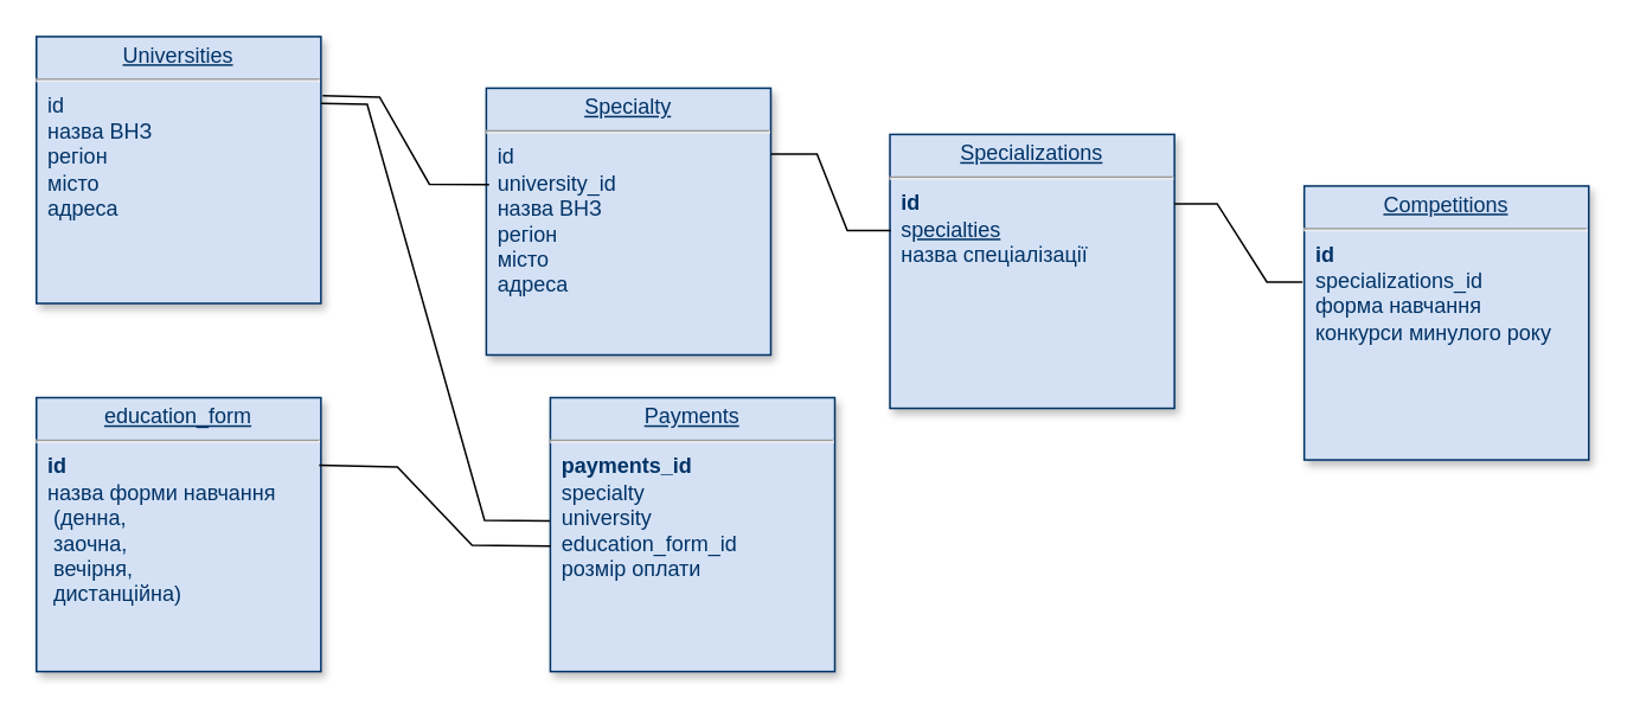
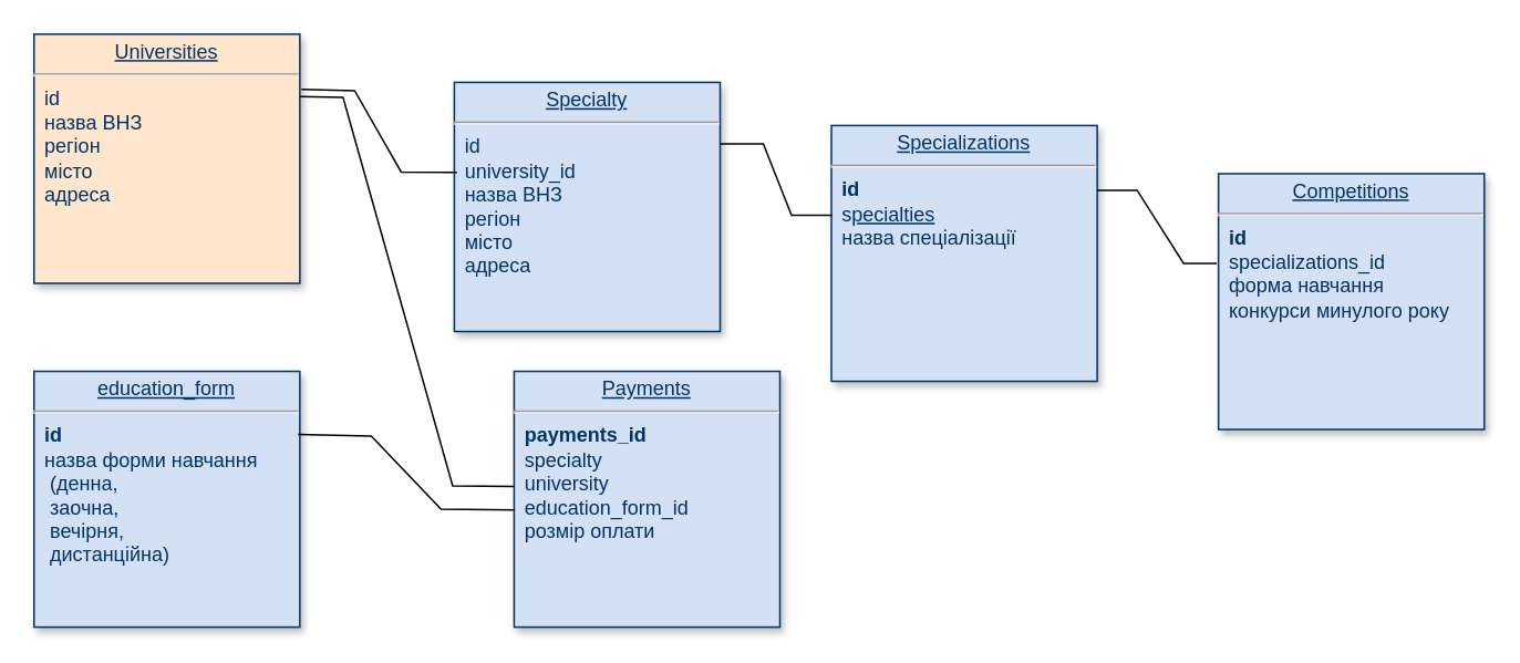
  <mxCell id="0" />
  <mxCell id="1" parent="0" />
- <mxCell id="2" value="&lt;p style=&quot;margin: 0px; margin-top: 4px; text-align: center; text-decoration: underline;&quot;&gt;Universities&lt;/p&gt;&lt;hr&gt;&lt;span style=&quot;background-color: initial;&quot;&gt;&amp;nbsp;&amp;nbsp;&lt;/span&gt;id&lt;b&gt;&lt;br&gt;&lt;/b&gt;&lt;span style=&quot;background-color: initial;&quot;&gt;&amp;nbsp; назва ВНЗ&lt;/span&gt;&lt;br&gt;&lt;span style=&quot;background-color: initial;&quot;&gt;&amp;nbsp; регіон&lt;/span&gt;&lt;br&gt;&lt;span style=&quot;background-color: initial;&quot;&gt;&amp;nbsp; місто&lt;/span&gt;&lt;br&gt;&lt;div style=&quot;&quot;&gt;&lt;span style=&quot;background-color: initial;&quot;&gt;&amp;nbsp; адреса&lt;br&gt;&lt;/span&gt;&lt;/div&gt;" style="verticalAlign=top;align=left;overflow=fill;fontSize=12;fontFamily=Helvetica;html=1;strokeColor=#003366;shadow=1;fillColor=#D4E1F5;fontColor=#003366" parent="1" vertex="1"><mxGeometry x="20" y="20" width="160" height="150" as="geometry" /></mxCell>
+ <mxCell id="2" value="&lt;p style=&quot;margin: 0px; margin-top: 4px; text-align: center; text-decoration: underline;&quot;&gt;Universities&lt;/p&gt;&lt;hr&gt;&lt;span style=&quot;background-color: initial;&quot;&gt;&amp;nbsp;&amp;nbsp;&lt;/span&gt;id&lt;b&gt;&lt;br&gt;&lt;/b&gt;&lt;span style=&quot;background-color: initial;&quot;&gt;&amp;nbsp; назва ВНЗ&lt;/span&gt;&lt;br&gt;&lt;span style=&quot;background-color: initial;&quot;&gt;&amp;nbsp; регіон&lt;/span&gt;&lt;br&gt;&lt;span style=&quot;background-color: initial;&quot;&gt;&amp;nbsp; місто&lt;/span&gt;&lt;br&gt;&lt;div style=&quot;&quot;&gt;&lt;span style=&quot;background-color: initial;&quot;&gt;&amp;nbsp; адреса&lt;br&gt;&lt;/span&gt;&lt;/div&gt;" style="verticalAlign=top;align=left;overflow=fill;fontSize=12;fontFamily=Helvetica;html=1;strokeColor=#003366;shadow=1;fillColor=#ffe6cc;fontColor=#003366;" parent="1" vertex="1"><mxGeometry x="20" y="20" width="160" height="150" as="geometry" /></mxCell>
  <mxCell id="3" value="&lt;p style=&quot;margin: 0px; margin-top: 4px; text-align: center; text-decoration: underline;&quot;&gt;Competitions&lt;/p&gt;&lt;hr&gt;&amp;nbsp; &lt;b&gt;id&lt;br&gt;&lt;/b&gt;&amp;nbsp; specializations_id&amp;nbsp;&amp;nbsp;&lt;br&gt;&amp;nbsp;&amp;nbsp;форма навчання&lt;br&gt;&amp;nbsp;&amp;nbsp;конкурси минулого року" style="verticalAlign=top;align=left;overflow=fill;fontSize=12;fontFamily=Helvetica;html=1;strokeColor=#003366;shadow=1;fillColor=#D4E1F5;fontColor=#003366" vertex="1" parent="1"><mxGeometry x="733" y="104" width="160" height="154" as="geometry" /></mxCell>
  <mxCell id="4" value="&lt;p style=&quot;margin: 0px; margin-top: 4px; text-align: center; text-decoration: underline;&quot;&gt;Specializations&lt;br&gt;&lt;/p&gt;&lt;hr&gt;&amp;nbsp; &lt;b&gt;id&lt;/b&gt;&lt;br&gt;&amp;nbsp; s&lt;u style=&quot;border-color: var(--border-color); text-align: center;&quot;&gt;pecialties&lt;/u&gt;&lt;br&gt;&amp;nbsp;&amp;nbsp;назва спеціалізації" style="verticalAlign=top;align=left;overflow=fill;fontSize=12;fontFamily=Helvetica;html=1;strokeColor=#003366;shadow=1;fillColor=#D4E1F5;fontColor=#003366" vertex="1" parent="1"><mxGeometry x="500" y="75" width="160" height="154" as="geometry" /></mxCell>
  <mxCell id="5" value="&lt;p style=&quot;margin: 0px; margin-top: 4px; text-align: center; text-decoration: underline;&quot;&gt;&lt;/p&gt;&lt;div style=&quot;text-align: center;&quot;&gt;&lt;span style=&quot;background-color: initial;&quot;&gt;&lt;u style=&quot;&quot;&gt;Specialty&lt;/u&gt;&lt;/span&gt;&lt;/div&gt;&lt;hr&gt;&amp;nbsp; id&lt;br style=&quot;border-color: var(--border-color);&quot;&gt;&lt;span style=&quot;background-color: initial;&quot;&gt;&lt;b&gt;&amp;nbsp;&amp;nbsp;&lt;/b&gt;university_id&lt;/span&gt;&lt;b&gt;&lt;br&gt;&lt;/b&gt;&lt;span style=&quot;background-color: initial;&quot;&gt;&amp;nbsp; назва ВНЗ&lt;/span&gt;&lt;br&gt;&lt;span style=&quot;background-color: initial;&quot;&gt;&amp;nbsp; регіон&lt;/span&gt;&lt;br&gt;&lt;span style=&quot;background-color: initial;&quot;&gt;&amp;nbsp; місто&lt;/span&gt;&lt;br&gt;&lt;div style=&quot;&quot;&gt;&lt;span style=&quot;background-color: initial;&quot;&gt;&amp;nbsp; адреса&lt;br&gt;&lt;/span&gt;&lt;/div&gt;" style="verticalAlign=top;align=left;overflow=fill;fontSize=12;fontFamily=Helvetica;html=1;strokeColor=#003366;shadow=1;fillColor=#D4E1F5;fontColor=#003366" vertex="1" parent="1"><mxGeometry x="273" y="49" width="160" height="150" as="geometry" /></mxCell>
  <mxCell id="6" value="&lt;p style=&quot;margin: 0px; margin-top: 4px; text-align: center; text-decoration: underline;&quot;&gt;Payments&lt;br&gt;&lt;/p&gt;&lt;hr&gt;&amp;nbsp;&lt;b&gt;&amp;nbsp;payments_id&lt;/b&gt;&lt;br&gt;&amp;nbsp;&amp;nbsp;specialty&lt;br&gt;&amp;nbsp; university&lt;br&gt;&amp;nbsp; education_form_id&lt;br&gt;&amp;nbsp;&amp;nbsp;розмір оплати" style="verticalAlign=top;align=left;overflow=fill;fontSize=12;fontFamily=Helvetica;html=1;strokeColor=#003366;shadow=1;fillColor=#D4E1F5;fontColor=#003366" vertex="1" parent="1"><mxGeometry x="309" y="223" width="160" height="154" as="geometry" /></mxCell>
  <mxCell id="7" value="&lt;p style=&quot;margin: 0px; margin-top: 4px; text-align: center; text-decoration: underline;&quot;&gt;education_form&lt;br&gt;&lt;/p&gt;&lt;hr&gt;&amp;nbsp; &lt;b&gt;id&lt;/b&gt;&lt;br&gt;&amp;nbsp;&amp;nbsp;назва форми навчання &lt;br&gt;&amp;nbsp; &amp;nbsp;(денна, &lt;br&gt;&amp;nbsp; &amp;nbsp;заочна, &lt;br&gt;&amp;nbsp; &amp;nbsp;вечірня, &lt;br&gt;&amp;nbsp; &amp;nbsp;дистанційна)" style="verticalAlign=top;align=left;overflow=fill;fontSize=12;fontFamily=Helvetica;html=1;strokeColor=#003366;shadow=1;fillColor=#D4E1F5;fontColor=#003366" vertex="1" parent="1"><mxGeometry x="20" y="223" width="160" height="154" as="geometry" /></mxCell>
  <mxCell id="8" value="" style="endArrow=none;html=1;rounded=0;entryX=0.01;entryY=0.361;entryDx=0;entryDy=0;entryPerimeter=0;exitX=1.006;exitY=0.221;exitDx=0;exitDy=0;exitPerimeter=0;" edge="1" parent="1" source="2" target="5"><mxGeometry width="50" height="50" relative="1" as="geometry"><mxPoint x="180" y="59" as="sourcePoint" /><mxPoint x="230" y="9" as="targetPoint" /><Array as="points"><mxPoint x="213" y="54" /><mxPoint x="241" y="103" /></Array></mxGeometry></mxCell>
  <mxCell id="9" value="" style="endArrow=none;html=1;rounded=0;entryX=0.003;entryY=0.351;entryDx=0;entryDy=0;entryPerimeter=0;" edge="1" parent="1" target="4"><mxGeometry width="50" height="50" relative="1" as="geometry"><mxPoint x="433" y="86" as="sourcePoint" /><mxPoint x="483" y="36" as="targetPoint" /><Array as="points"><mxPoint x="459" y="86" /><mxPoint x="476" y="129" /></Array></mxGeometry></mxCell>
  <mxCell id="10" value="" style="endArrow=none;html=1;rounded=0;" edge="1" parent="1"><mxGeometry width="50" height="50" relative="1" as="geometry"><mxPoint x="660" y="114" as="sourcePoint" /><mxPoint x="732" y="158" as="targetPoint" /><Array as="points"><mxPoint x="684" y="114" /><mxPoint x="712" y="158" /></Array></mxGeometry></mxCell>
  <mxCell id="11" value="" style="endArrow=none;html=1;rounded=0;entryX=0.001;entryY=0.542;entryDx=0;entryDy=0;entryPerimeter=0;" edge="1" parent="1" target="6"><mxGeometry width="50" height="50" relative="1" as="geometry"><mxPoint x="179" y="261" as="sourcePoint" /><mxPoint x="320" y="307" as="targetPoint" /><Array as="points"><mxPoint x="223" y="262" /><mxPoint x="265" y="306" /></Array></mxGeometry></mxCell>
  <mxCell id="12" value="" style="endArrow=none;html=1;rounded=0;entryX=1;entryY=0.25;entryDx=0;entryDy=0;exitX=-0.002;exitY=0.45;exitDx=0;exitDy=0;exitPerimeter=0;" edge="1" parent="1" source="6" target="2"><mxGeometry width="50" height="50" relative="1" as="geometry"><mxPoint x="277" y="259" as="sourcePoint" /><mxPoint x="408" y="226" as="targetPoint" /><Array as="points"><mxPoint x="272" y="292" /><mxPoint x="206" y="58" /></Array></mxGeometry></mxCell>
